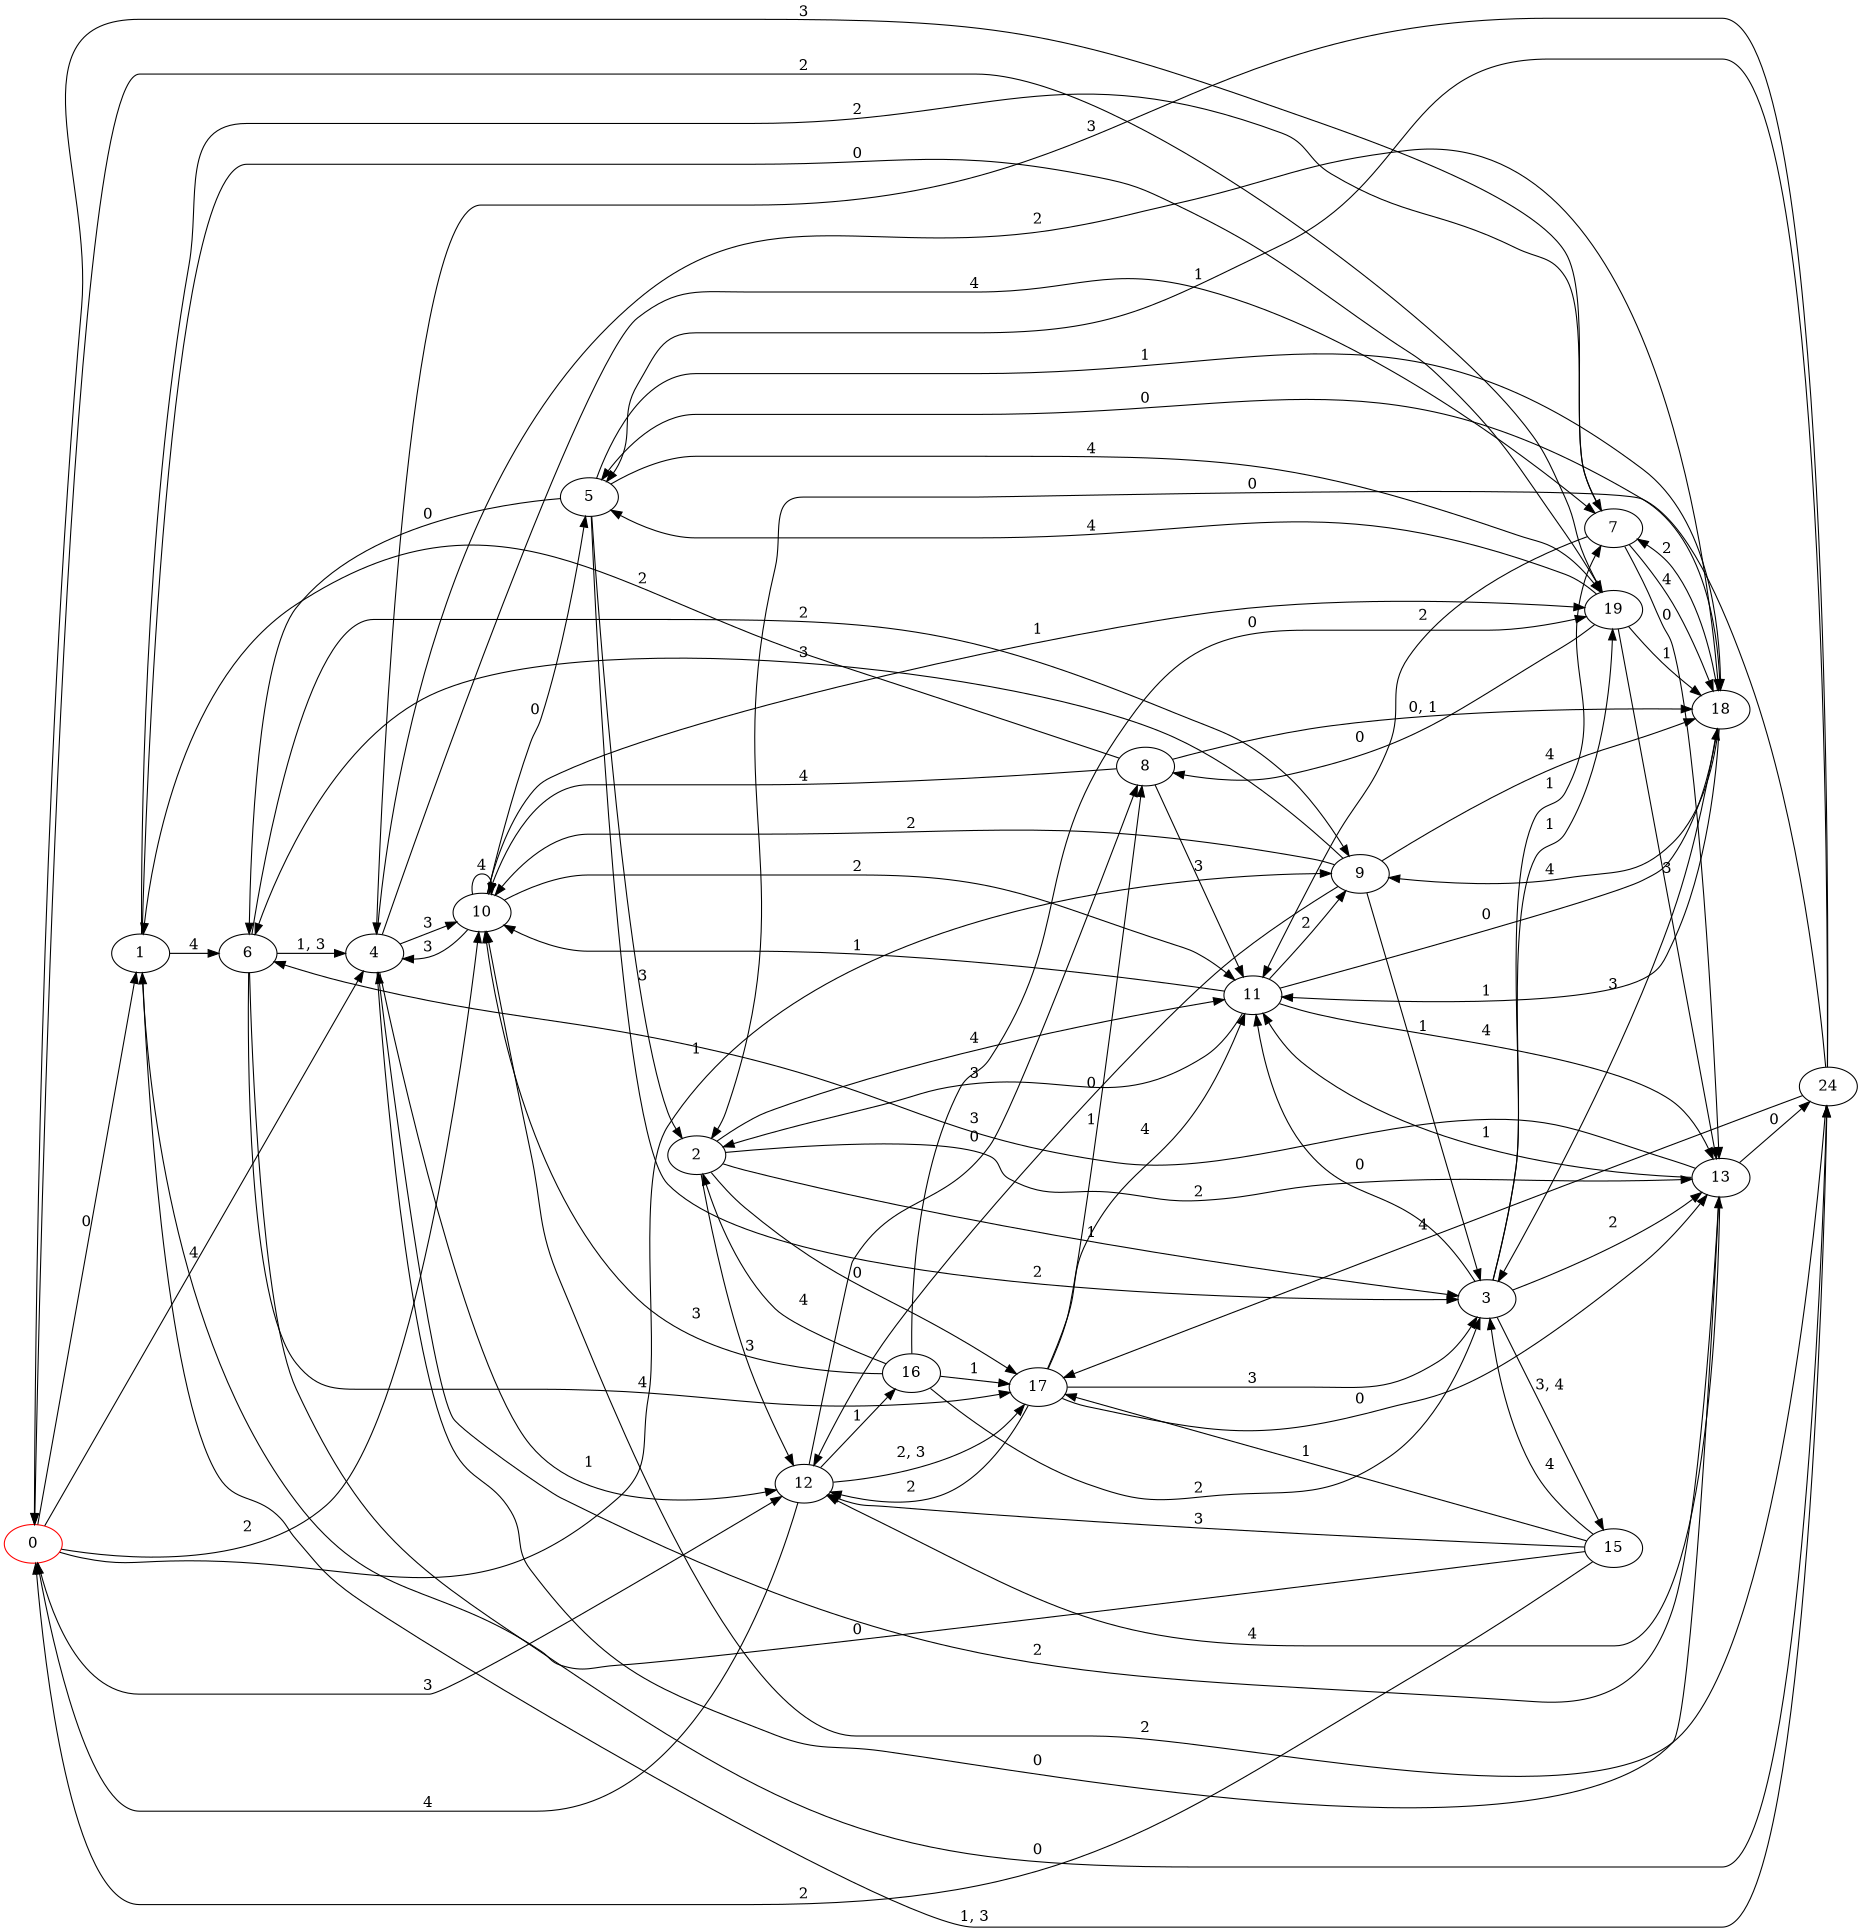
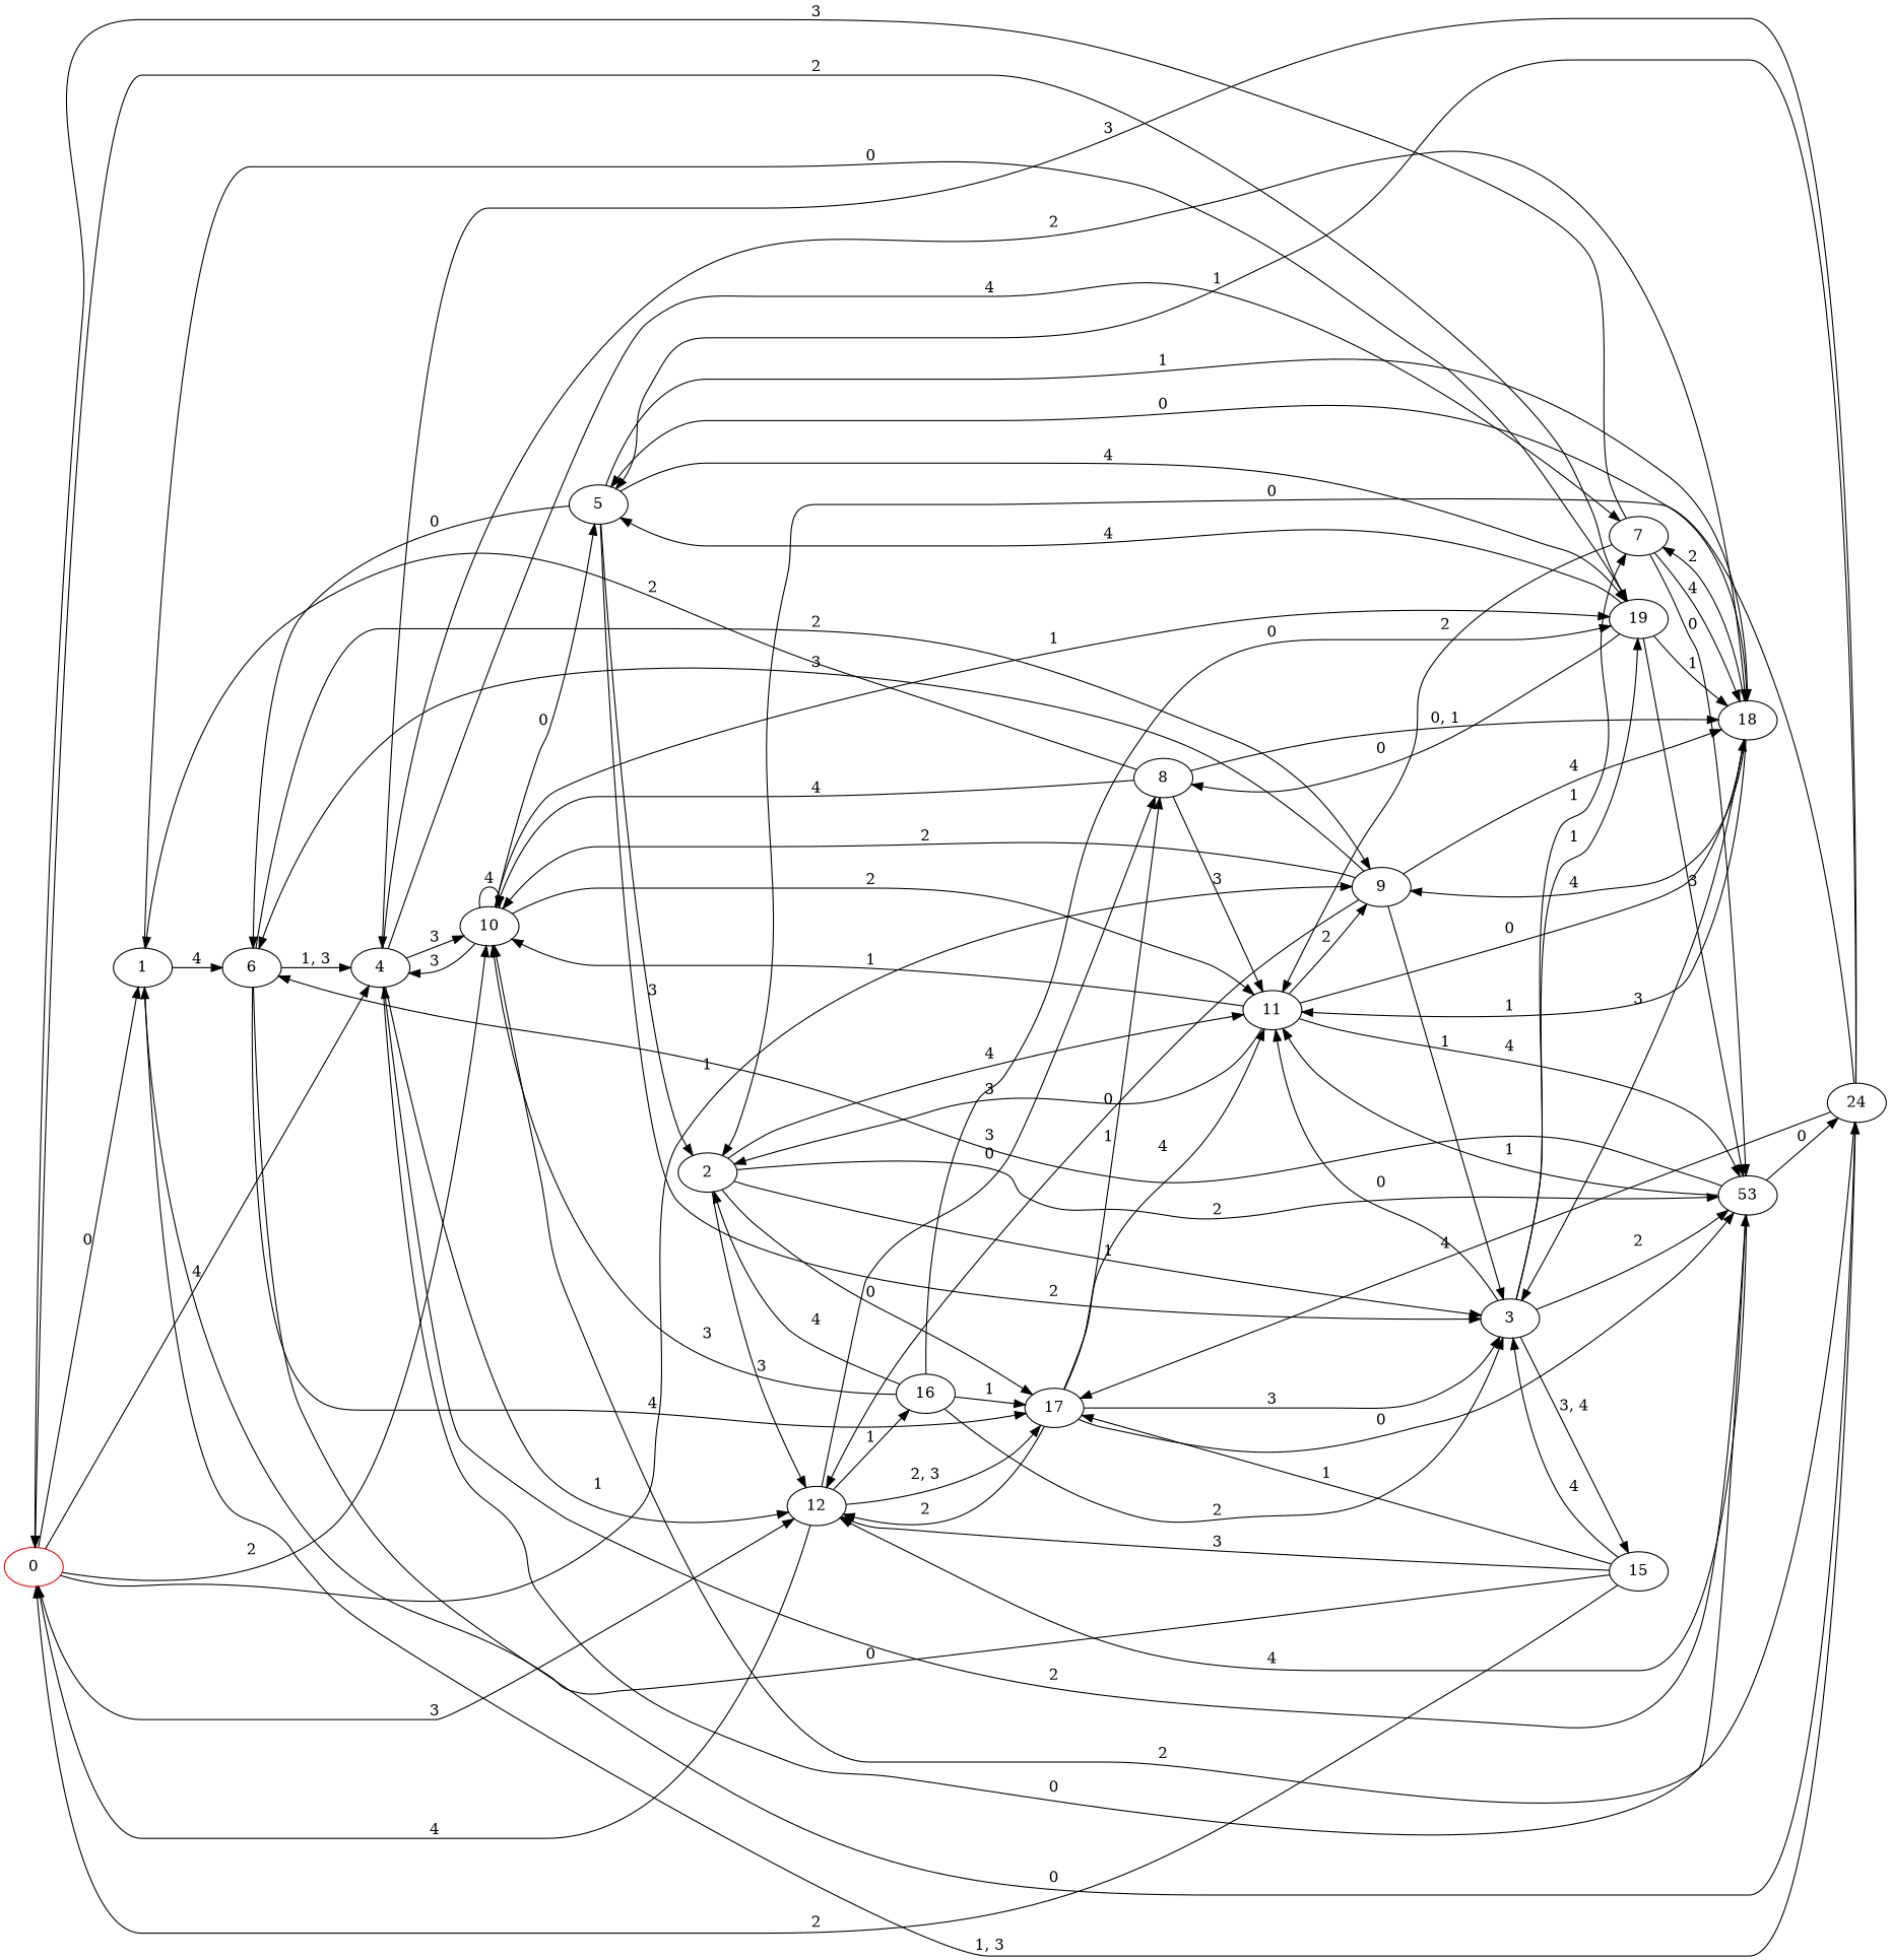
  digraph {
    rankdir=LR
    n1 [color=red label=0]
    n2 [label=1]
    n3 [label=4]
    n4 [label=9]
    n5 [label=10]
    n6 [label=12]
    n7 [label=6]
    n8 [label=7]
    n9 [label=24]
    n10 [label=19]
-   n11 [label=13]
+   n11 [label=53]
    n12 [label=18]
    n13 [label=3]
    n14 [label=11]
    n15 [label=5]
    n16 [label=17]
    n17 [label=8]
    n18 [label=16]
    n19 [label=2]
    n20 [label=15]
    n1 -> n2 [label=0]
    n1 -> n3 [label=4]
    n1 -> n4 [label=1]
    n1 -> n5 [label=2]
    n1 -> n6 [label=3]
    n2 -> n7 [label=4]
-   n2 -> n8 [label=2]
    n2 -> n9 [label="1, 3"]
    n2 -> n10 [label=0]
    n3 -> n5 [label=3]
    n3 -> n6 [label=1]
    n3 -> n8 [label=4]
    n3 -> n11 [label=0]
    n3 -> n12 [label=2]
    n4 -> n5 [label=2]
    n4 -> n6 [label=0]
    n4 -> n7 [label=3]
    n4 -> n12 [label=4]
    n4 -> n13 [label=1]
    n5 -> n3 [label=3]
    n5 -> n5 [label=4]
    n5 -> n10 [label=1]
    n5 -> n14 [label=2]
    n5 -> n15 [label=0]
    n6 -> n1 [label=4]
    n6 -> n16 [label="2, 3"]
    n6 -> n17 [label=0]
    n6 -> n18 [label=1]
    n7 -> n3 [label="1, 3"]
    n7 -> n4 [label=2]
    n7 -> n9 [label=0]
    n7 -> n16 [label=4]
    n8 -> n1 [label=3]
    n8 -> n11 [label=0]
    n8 -> n12 [label=4]
    n8 -> n14 [label=2]
    n9 -> n3 [label=3]
    n9 -> n5 [label=2]
    n9 -> n15 [label=1]
    n9 -> n16 [label=4]
    n9 -> n19 [label=0]
    n10 -> n1 [label=2]
    n10 -> n11 [label=3]
    n10 -> n12 [label=1]
    n10 -> n15 [label=4]
    n10 -> n17 [label=0]
    n11 -> n3 [label=2]
    n11 -> n6 [label=4]
    n11 -> n7 [label=3]
    n11 -> n9 [label=0]
    n11 -> n14 [label=1]
    n12 -> n4 [label=4]
    n12 -> n8 [label=2]
    n12 -> n13 [label=3]
    n12 -> n14 [label=1]
    n12 -> n15 [label=0]
    n13 -> n8 [label=1]
    n13 -> n10 [label=1]
    n13 -> n11 [label=2]
    n13 -> n14 [label=0]
    n13 -> n20 [label="3, 4"]
    n14 -> n4 [label=2]
    n14 -> n5 [label=1]
    n14 -> n11 [label=4]
    n14 -> n12 [label=0]
    n14 -> n19 [label=3]
    n15 -> n7 [label=0]
    n15 -> n10 [label=4]
    n15 -> n12 [label=1]
    n15 -> n13 [label=2]
    n15 -> n19 [label=3]
    n16 -> n6 [label=2]
    n16 -> n11 [label=0]
    n16 -> n13 [label=3]
    n16 -> n14 [label=4]
    n16 -> n17 [label=1]
    n17 -> n2 [label=2]
    n17 -> n5 [label=4]
    n17 -> n12 [label="0, 1"]
    n17 -> n14 [label=3]
    n18 -> n5 [label=3]
    n18 -> n10 [label=0]
    n18 -> n13 [label=2]
    n18 -> n16 [label=1]
    n18 -> n19 [label=4]
    n19 -> n6 [label=3]
    n19 -> n11 [label=2]
    n19 -> n13 [label=1]
    n19 -> n14 [label=4]
    n19 -> n16 [label=0]
    n20 -> n1 [label=2]
    n20 -> n2 [label=0]
    n20 -> n6 [label=3]
    n20 -> n13 [label=4]
    n20 -> n16 [label=1]
  }
